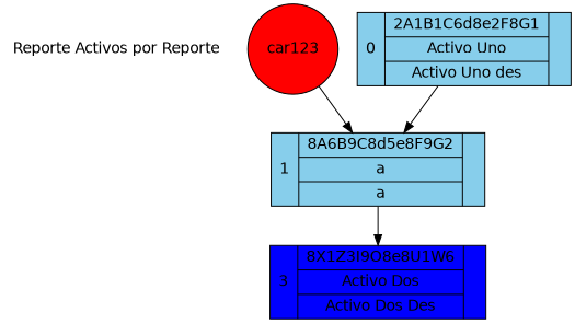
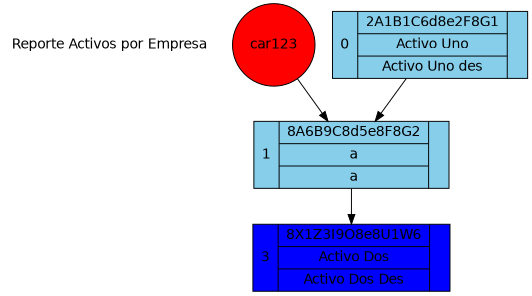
  digraph {
    fontname="DejaVu Sans"
    node [fontname="DejaVu Sans" shape=record fillcolor=skyblue style=filled]
    edge [fontname="DejaVu Sans"]
-   n1 [label="Reporte Activos por Reporte" shape=plaintext fillcolor="" style=""]
+   n1 [label="Reporte Activos por Empresa" shape=plaintext fillcolor="" style=""]
    n2 [fillcolor=red label=car123 shape=circle]
-   n3 [label="1|{8A6B9C8d5e8F9G2|a|a}|"]
+   n3 [label="1|{8A6B9C8d5e8F8G2|a|a}|"]
    n4 [fillcolor=blue label="3|{8X1Z3I9O8e8U1W6|Activo Dos|Activo Dos Des}|"]
    n5 [label="0|{2A1B1C6d8e2F8G1|Activo Uno|Activo Uno des}|"]
    n2 -> n3
    n3 -> n4
    n5 -> n3
  }
